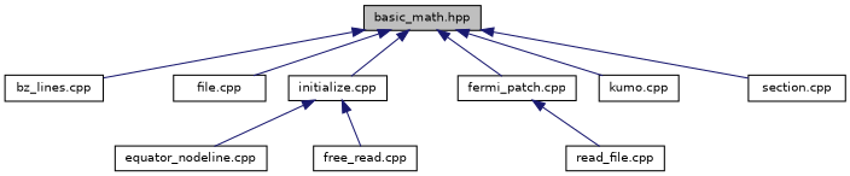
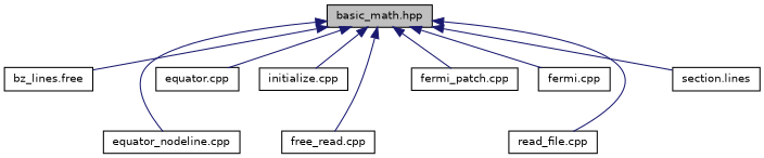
  digraph {
    node [color=black fillcolor=white fontname=Helvetica fontsize=10 shape=record style=filled]
    edge [color=midnightblue dir=back fontname=Helvetica fontsize=10 labelfontname=Helvetica labelfontsize=10 style=solid]
    n1 [fillcolor=grey75 fontcolor=black height=0.2 label="basic_math.hpp" width=0.4]
-   n2 [height=0.2 label="bz_lines.cpp" width=0.4]
+   n2 [height=0.2 label="bz_lines.free" width=0.4]
    n3 [height=0.2 label="equator_nodeline.cpp" width=0.4]
-   n4 [height=0.2 label="file.cpp" width=0.4]
+   n4 [height=0.2 label="equator.cpp" width=0.4]
    n5 [height=0.2 label="fermi_patch.cpp" width=0.4]
    n6 [height=0.2 label="free_read.cpp" width=0.4]
    n7 [height=0.2 label="initialize.cpp" width=0.4]
-   n8 [height=0.2 label="kumo.cpp" width=0.4]
+   n8 [height=0.2 label="fermi.cpp" width=0.4]
    n9 [height=0.2 label="read_file.cpp" width=0.4]
-   n10 [height=0.2 label="section.cpp" width=0.4]
+   n10 [height=0.2 label="section.lines" width=0.4]
    n1 -> n2
-   n7 -> n3
+   n1 -> n3
    n1 -> n4
    n1 -> n5
-   n7 -> n6
+   n1 -> n6
    n1 -> n7
    n1 -> n8
-   n5 -> n9
+   n1 -> n9
    n1 -> n10
  }
